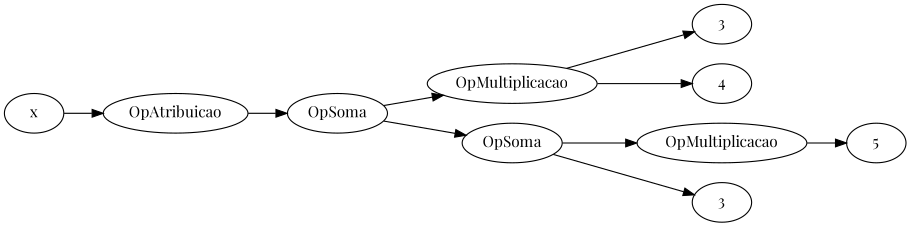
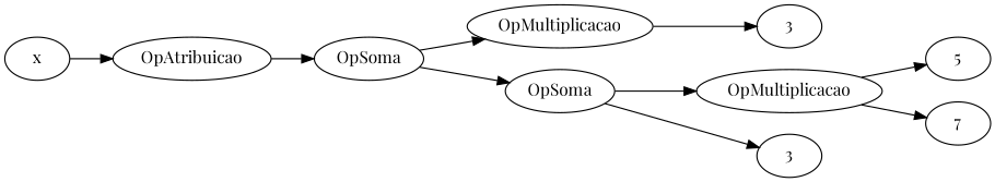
  digraph {
    fontname="Playfair Display"
    rankdir=LR
    node [fontname="Playfair Display"]
    edge [fontname="Playfair Display"]
    n1 [label=OpAtribuicao]
    n2 [label=OpSoma]
    n3 [label=x]
    n4 [label=OpMultiplicacao]
    n5 [label=OpSoma]
    n6 [label=3]
-   n7 [label=4]
    n8 [label=OpMultiplicacao]
    n9 [label=3]
    n10 [label=5]
+   n11 [label=7]
    n1 -> n2
    n2 -> n4
    n2 -> n5
    n3 -> n1
    n4 -> n6
-   n4 -> n7
    n5 -> n8
    n5 -> n9
    n8 -> n10
+   n8 -> n11
  }
